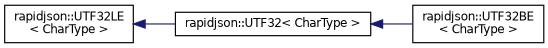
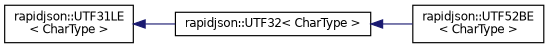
  digraph {
    rankdir=LR
    node [color=black fillcolor=white fontname=Helvetica fontsize=10 shape=record style=filled]
    edge [color=midnightblue dir=back fontname=Helvetica fontsize=10 labelfontname=Helvetica labelfontsize=10 style=solid]
    n1 [height=0.2 label="rapidjson::UTF32\< CharType \>" width=0.4]
-   n2 [height=0.2 label="rapidjson::UTF32BE\l\< CharType \>" width=0.4]
-   n3 [height=0.2 label="rapidjson::UTF32LE\l\< CharType \>" width=0.4]
+   n2 [height=0.2 label="rapidjson::UTF52BE\l\< CharType \>" width=0.4]
+   n3 [height=0.2 label="rapidjson::UTF31LE\l\< CharType \>" width=0.4]
    n1 -> n2
    n3 -> n1
  }
